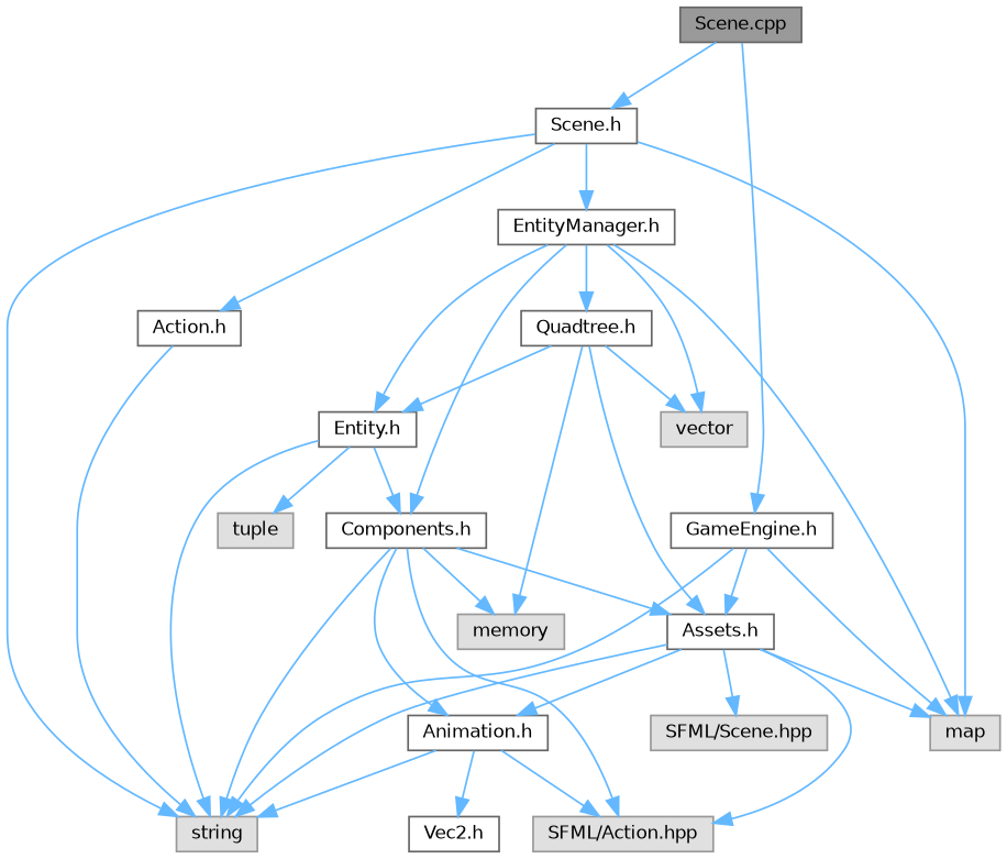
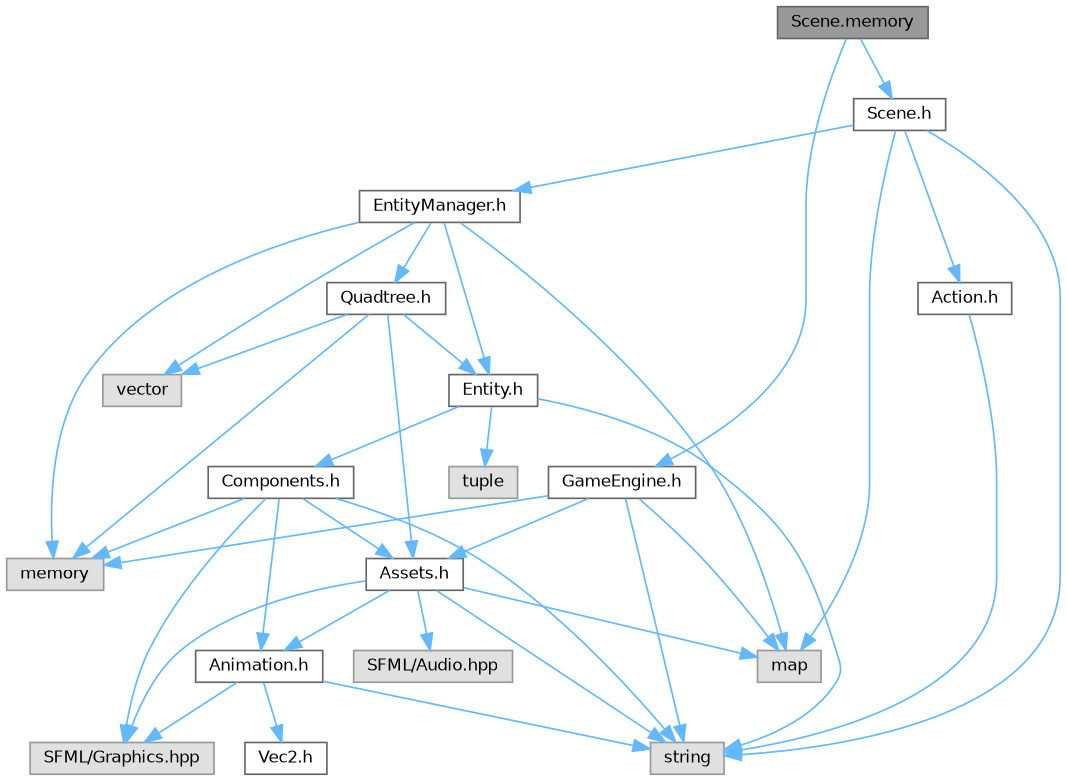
  digraph {
    node [color=grey40 fillcolor=white fontname=Helvetica fontsize=10 shape=box style=filled]
    edge [color=steelblue1 fontname=Helvetica fontsize=10 labelfontname=Helvetica labelfontsize=10 style=solid]
-   n1 [color=gray40 fillcolor=grey60 fontcolor=black height=0.2 label="Scene.cpp" width=0.4]
+   n1 [color=gray40 fillcolor=grey60 fontcolor=black height=0.2 label="Scene.memory" width=0.4]
    n2 [height=0.2 label="Scene.h" width=0.4]
    n3 [height=0.2 label="GameEngine.h" width=0.4]
    n4 [color=grey60 fillcolor="#E0E0E0" height=0.2 label=map width=0.4]
    n5 [color=grey60 fillcolor="#E0E0E0" height=0.2 label=string width=0.4]
    n6 [height=0.2 label="Action.h" width=0.4]
    n7 [height=0.2 label="EntityManager.h" width=0.4]
    n8 [color=grey60 fillcolor="#E0E0E0" height=0.2 label=memory width=0.4]
    n9 [height=0.2 label="Assets.h" width=0.4]
    n10 [color=grey60 fillcolor="#E0E0E0" height=0.2 label=vector width=0.4]
    n11 [height=0.2 label="Entity.h" width=0.4]
    n12 [height=0.2 label="Quadtree.h" width=0.4]
    n13 [height=0.2 label="Components.h" width=0.4]
    n14 [color=grey60 fillcolor="#E0E0E0" height=0.2 label=tuple width=0.4]
    n15 [height=0.2 label="Animation.h" width=0.4]
-   n16 [color=grey60 fillcolor="#E0E0E0" height=0.2 label="SFML/Action.hpp" width=0.4]
+   n16 [color=grey60 fillcolor="#E0E0E0" height=0.2 label="SFML/Graphics.hpp" width=0.4]
    n17 [height=0.2 label="Vec2.h" width=0.4]
-   n18 [color=grey60 fillcolor="#E0E0E0" height=0.2 label="SFML/Scene.hpp" width=0.4]
+   n18 [color=grey60 fillcolor="#E0E0E0" height=0.2 label="SFML/Audio.hpp" width=0.4]
    n1 -> n2
    n1 -> n3
    n2 -> n4
    n2 -> n5
    n2 -> n6
    n2 -> n7
    n3 -> n4
    n3 -> n5
+   n3 -> n8
    n3 -> n9
    n6 -> n5
    n7 -> n4
-   n7 -> n13
+   n7 -> n8
    n7 -> n10
    n7 -> n11
    n7 -> n12
    n9 -> n4
    n9 -> n5
    n9 -> n15
    n9 -> n16
    n9 -> n18
    n11 -> n5
    n11 -> n13
    n11 -> n14
    n12 -> n8
    n12 -> n9
    n12 -> n10
    n12 -> n11
    n13 -> n5
    n13 -> n8
    n13 -> n9
    n13 -> n15
    n13 -> n16
    n15 -> n5
    n15 -> n16
    n15 -> n17
  }
